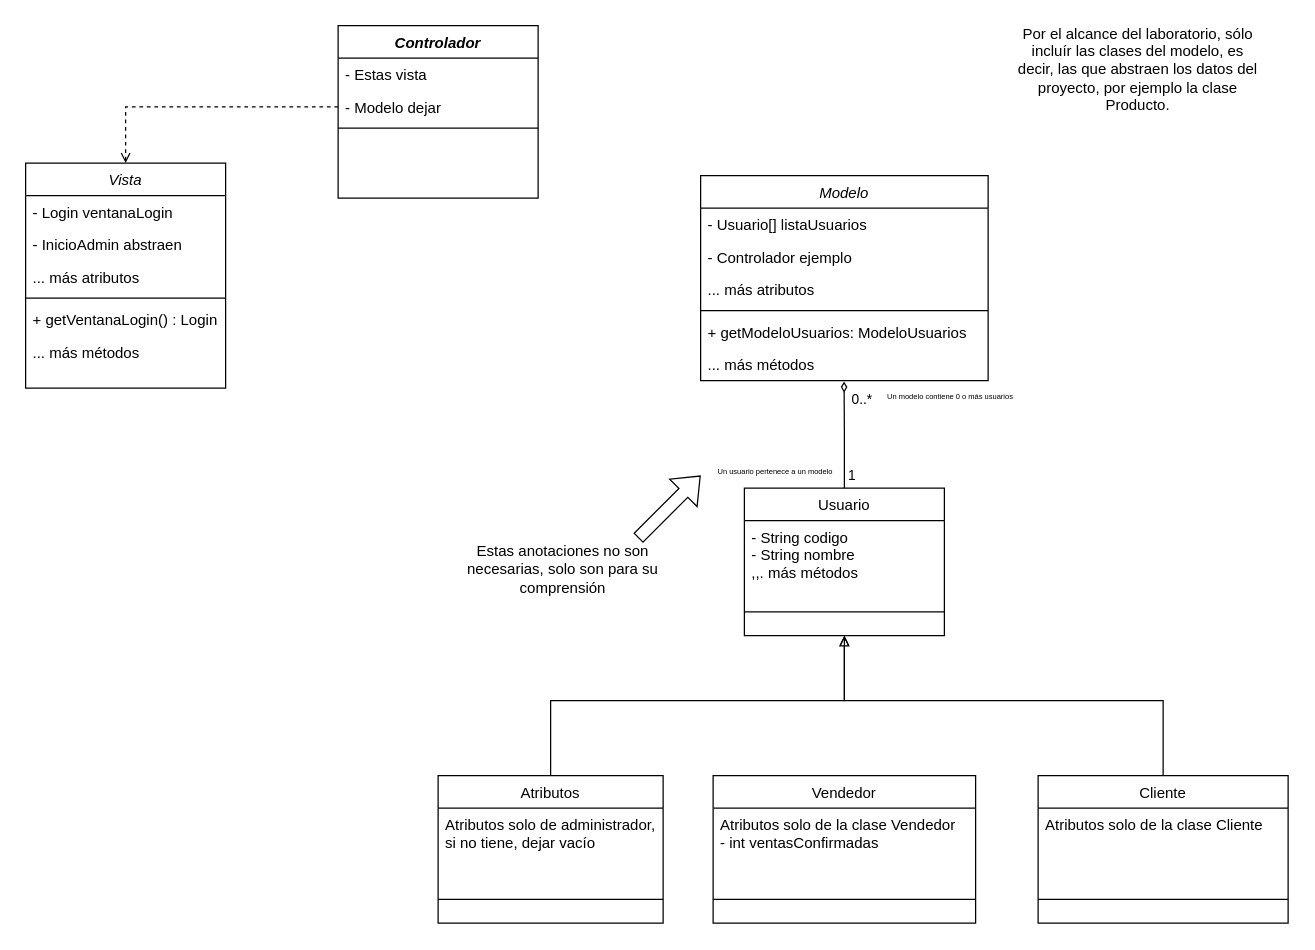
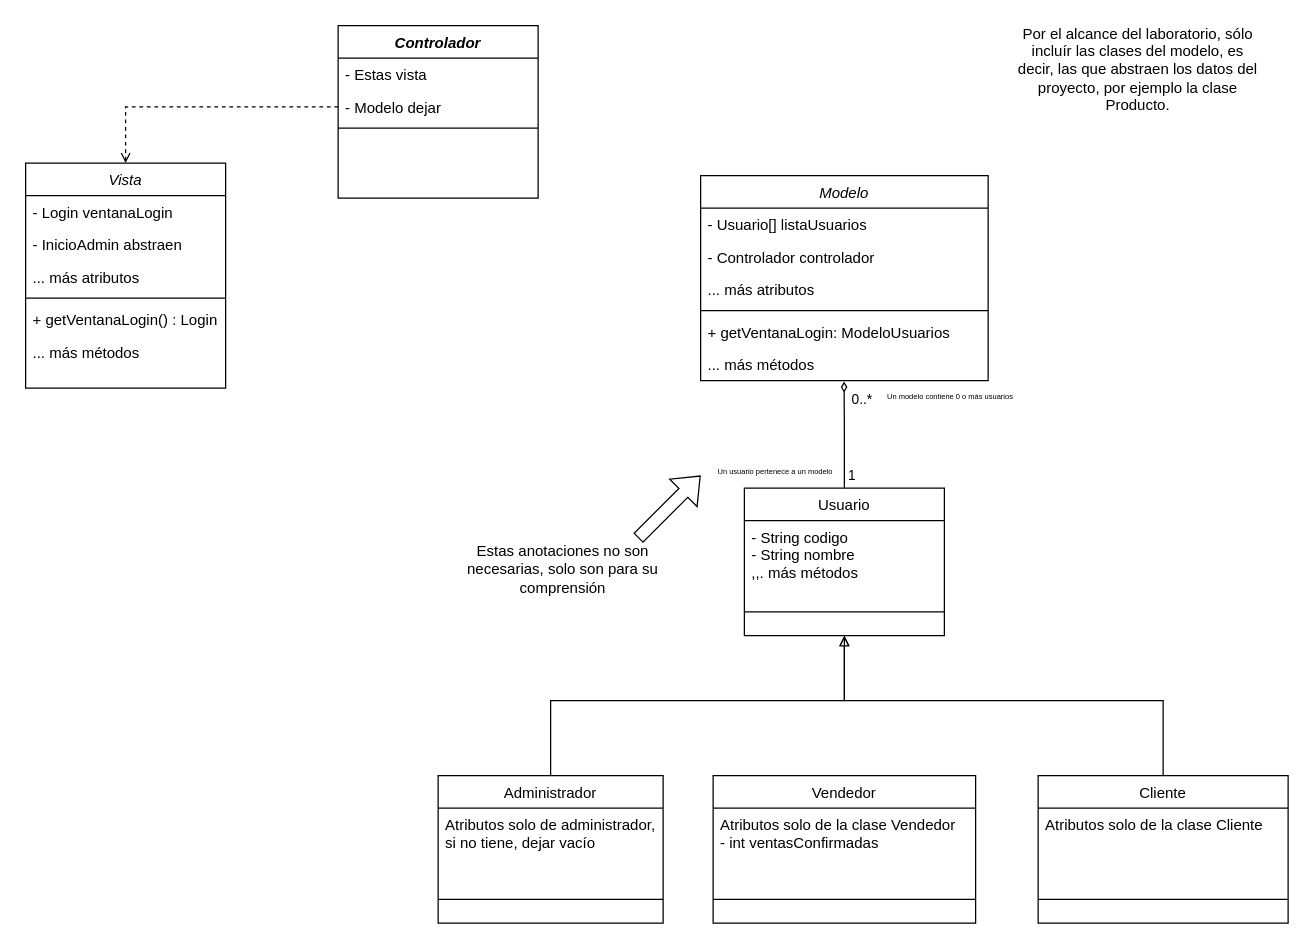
  <mxCell id="0" />
  <mxCell id="1" parent="0" />
  <mxCell id="2" value="Controlador" style="swimlane;fontStyle=3;align=center;verticalAlign=top;childLayout=stackLayout;horizontal=1;startSize=26;horizontalStack=0;resizeParent=1;resizeLast=0;collapsible=1;marginBottom=0;rounded=0;shadow=0;strokeWidth=1;" parent="1" vertex="1"><mxGeometry x="270" y="20" width="160" height="138" as="geometry"><mxRectangle x="230" y="140" width="160" height="26" as="alternateBounds" /></mxGeometry></mxCell>
  <mxCell id="3" value="- Estas vista" style="text;align=left;verticalAlign=top;spacingLeft=4;spacingRight=4;overflow=hidden;rotatable=0;points=[[0,0.5],[1,0.5]];portConstraint=eastwest;" parent="2" vertex="1"><mxGeometry y="26" width="160" height="26" as="geometry" /></mxCell>
  <mxCell id="4" value="- Modelo dejar" style="text;align=left;verticalAlign=top;spacingLeft=4;spacingRight=4;overflow=hidden;rotatable=0;points=[[0,0.5],[1,0.5]];portConstraint=eastwest;rounded=0;shadow=0;html=0;" parent="2" vertex="1"><mxGeometry y="52" width="160" height="26" as="geometry" /></mxCell>
  <mxCell id="5" value="" style="line;html=1;strokeWidth=1;align=left;verticalAlign=middle;spacingTop=-1;spacingLeft=3;spacingRight=3;rotatable=0;labelPosition=right;points=[];portConstraint=eastwest;" parent="2" vertex="1"><mxGeometry y="78" width="160" height="8" as="geometry" /></mxCell>
  <mxCell id="6" value="Usuario" style="swimlane;fontStyle=0;align=center;verticalAlign=top;childLayout=stackLayout;horizontal=1;startSize=26;horizontalStack=0;resizeParent=1;resizeLast=0;collapsible=1;marginBottom=0;rounded=0;shadow=0;strokeWidth=1;" parent="1" vertex="1"><mxGeometry x="595" y="390" width="160" height="118" as="geometry"><mxRectangle x="340" y="380" width="170" height="26" as="alternateBounds" /></mxGeometry></mxCell>
  <mxCell id="7" value="- String codigo&#10;- String nombre&#10;,,. más métodos" style="text;align=left;verticalAlign=top;spacingLeft=4;spacingRight=4;overflow=hidden;rotatable=0;points=[[0,0.5],[1,0.5]];portConstraint=eastwest;" parent="6" vertex="1"><mxGeometry y="26" width="160" height="54" as="geometry" /></mxCell>
  <mxCell id="8" value="" style="line;html=1;strokeWidth=1;align=left;verticalAlign=middle;spacingTop=-1;spacingLeft=3;spacingRight=3;rotatable=0;labelPosition=right;points=[];portConstraint=eastwest;" parent="6" vertex="1"><mxGeometry y="80" width="160" height="38" as="geometry" /></mxCell>
  <mxCell id="9" value="Vista" style="swimlane;fontStyle=2;align=center;verticalAlign=top;childLayout=stackLayout;horizontal=1;startSize=26;horizontalStack=0;resizeParent=1;resizeLast=0;collapsible=1;marginBottom=0;rounded=0;shadow=0;strokeWidth=1;" parent="1" vertex="1"><mxGeometry x="20" y="130" width="160" height="180" as="geometry"><mxRectangle x="230" y="140" width="160" height="26" as="alternateBounds" /></mxGeometry></mxCell>
  <mxCell id="10" value="- Login ventanaLogin" style="text;align=left;verticalAlign=top;spacingLeft=4;spacingRight=4;overflow=hidden;rotatable=0;points=[[0,0.5],[1,0.5]];portConstraint=eastwest;" parent="9" vertex="1"><mxGeometry y="26" width="160" height="26" as="geometry" /></mxCell>
  <mxCell id="11" value="- InicioAdmin abstraen" style="text;align=left;verticalAlign=top;spacingLeft=4;spacingRight=4;overflow=hidden;rotatable=0;points=[[0,0.5],[1,0.5]];portConstraint=eastwest;rounded=0;shadow=0;html=0;" parent="9" vertex="1"><mxGeometry y="52" width="160" height="26" as="geometry" /></mxCell>
  <mxCell id="12" value="... más atributos" style="text;align=left;verticalAlign=top;spacingLeft=4;spacingRight=4;overflow=hidden;rotatable=0;points=[[0,0.5],[1,0.5]];portConstraint=eastwest;rounded=0;shadow=0;html=0;" parent="9" vertex="1"><mxGeometry y="78" width="160" height="26" as="geometry" /></mxCell>
  <mxCell id="13" value="" style="line;html=1;strokeWidth=1;align=left;verticalAlign=middle;spacingTop=-1;spacingLeft=3;spacingRight=3;rotatable=0;labelPosition=right;points=[];portConstraint=eastwest;" parent="9" vertex="1"><mxGeometry y="104" width="160" height="8" as="geometry" /></mxCell>
  <mxCell id="14" value="+ getVentanaLogin() : Login&#10;" style="text;align=left;verticalAlign=top;spacingLeft=4;spacingRight=4;overflow=hidden;rotatable=0;points=[[0,0.5],[1,0.5]];portConstraint=eastwest;" vertex="1" parent="9"><mxGeometry y="112" width="160" height="26" as="geometry" /></mxCell>
  <mxCell id="15" value="... más métodos" style="text;align=left;verticalAlign=top;spacingLeft=4;spacingRight=4;overflow=hidden;rotatable=0;points=[[0,0.5],[1,0.5]];portConstraint=eastwest;" parent="9" vertex="1"><mxGeometry y="138" width="160" height="42" as="geometry" /></mxCell>
  <mxCell id="16" value="Modelo" style="swimlane;fontStyle=2;align=center;verticalAlign=top;childLayout=stackLayout;horizontal=1;startSize=26;horizontalStack=0;resizeParent=1;resizeLast=0;collapsible=1;marginBottom=0;rounded=0;shadow=0;strokeWidth=1;" parent="1" vertex="1"><mxGeometry x="560" y="140" width="230" height="164" as="geometry"><mxRectangle x="230" y="140" width="160" height="26" as="alternateBounds" /></mxGeometry></mxCell>
  <mxCell id="17" value="- Usuario[] listaUsuarios" style="text;align=left;verticalAlign=top;spacingLeft=4;spacingRight=4;overflow=hidden;rotatable=0;points=[[0,0.5],[1,0.5]];portConstraint=eastwest;" parent="16" vertex="1"><mxGeometry y="26" width="230" height="26" as="geometry" /></mxCell>
- <mxCell id="18" value="- Controlador ejemplo" style="text;align=left;verticalAlign=top;spacingLeft=4;spacingRight=4;overflow=hidden;rotatable=0;points=[[0,0.5],[1,0.5]];portConstraint=eastwest;rounded=0;shadow=0;html=0;" parent="16" vertex="1"><mxGeometry y="52" width="230" height="26" as="geometry" /></mxCell>
+ <mxCell id="18" value="- Controlador controlador" style="text;align=left;verticalAlign=top;spacingLeft=4;spacingRight=4;overflow=hidden;rotatable=0;points=[[0,0.5],[1,0.5]];portConstraint=eastwest;rounded=0;shadow=0;html=0;" parent="16" vertex="1"><mxGeometry y="52" width="230" height="26" as="geometry" /></mxCell>
  <mxCell id="19" value="... más atributos" style="text;align=left;verticalAlign=top;spacingLeft=4;spacingRight=4;overflow=hidden;rotatable=0;points=[[0,0.5],[1,0.5]];portConstraint=eastwest;rounded=0;shadow=0;html=0;" parent="16" vertex="1"><mxGeometry y="78" width="230" height="26" as="geometry" /></mxCell>
  <mxCell id="20" value="" style="line;html=1;strokeWidth=1;align=left;verticalAlign=middle;spacingTop=-1;spacingLeft=3;spacingRight=3;rotatable=0;labelPosition=right;points=[];portConstraint=eastwest;" parent="16" vertex="1"><mxGeometry y="104" width="230" height="8" as="geometry" /></mxCell>
- <mxCell id="21" value="+ getModeloUsuarios: ModeloUsuarios" style="text;align=left;verticalAlign=top;spacingLeft=4;spacingRight=4;overflow=hidden;rotatable=0;points=[[0,0.5],[1,0.5]];portConstraint=eastwest;" parent="16" vertex="1"><mxGeometry y="112" width="230" height="26" as="geometry" /></mxCell>
+ <mxCell id="21" value="+ getVentanaLogin: ModeloUsuarios" style="text;align=left;verticalAlign=top;spacingLeft=4;spacingRight=4;overflow=hidden;rotatable=0;points=[[0,0.5],[1,0.5]];portConstraint=eastwest;" parent="16" vertex="1"><mxGeometry y="112" width="230" height="26" as="geometry" /></mxCell>
  <mxCell id="22" value="... más métodos" style="text;align=left;verticalAlign=top;spacingLeft=4;spacingRight=4;overflow=hidden;rotatable=0;points=[[0,0.5],[1,0.5]];portConstraint=eastwest;" vertex="1" parent="16"><mxGeometry y="138" width="230" height="26" as="geometry" /></mxCell>
  <mxCell id="23" style="edgeStyle=orthogonalEdgeStyle;rounded=0;orthogonalLoop=1;jettySize=auto;html=1;entryX=0.5;entryY=0;entryDx=0;entryDy=0;endArrow=open;endFill=0;dashed=1;" parent="1" source="4" target="9" edge="1"><mxGeometry relative="1" as="geometry" /></mxCell>
  <mxCell id="24" style="edgeStyle=orthogonalEdgeStyle;rounded=0;orthogonalLoop=1;jettySize=auto;html=1;endArrow=diamondThin;endFill=0;entryX=0.499;entryY=1.026;entryDx=0;entryDy=0;entryPerimeter=0;" parent="1" source="6" target="22" edge="1"><mxGeometry relative="1" as="geometry"><mxPoint x="680" y="310" as="targetPoint" /><Array as="points" /></mxGeometry></mxCell>
  <mxCell id="25" value="1" style="edgeLabel;html=1;align=center;verticalAlign=middle;resizable=0;points=[];" vertex="1" connectable="0" parent="24"><mxGeometry x="-0.732" y="-5" relative="1" as="geometry"><mxPoint as="offset" /></mxGeometry></mxCell>
  <mxCell id="26" value="0..*" style="edgeLabel;html=1;align=center;verticalAlign=middle;resizable=0;points=[];" vertex="1" connectable="0" parent="24"><mxGeometry x="0.678" y="-3" relative="1" as="geometry"><mxPoint x="11" as="offset" /></mxGeometry></mxCell>
  <mxCell id="27" style="edgeStyle=orthogonalEdgeStyle;rounded=0;orthogonalLoop=1;jettySize=auto;html=1;exitX=0.5;exitY=0;exitDx=0;exitDy=0;entryX=0.5;entryY=1;entryDx=0;entryDy=0;endArrow=open;endFill=0;" edge="1" parent="1" source="28" target="6"><mxGeometry relative="1" as="geometry"><Array as="points"><mxPoint x="440" y="560" /><mxPoint x="675" y="560" /></Array></mxGeometry></mxCell>
- <mxCell id="28" value="Atributos" style="swimlane;fontStyle=0;align=center;verticalAlign=top;childLayout=stackLayout;horizontal=1;startSize=26;horizontalStack=0;resizeParent=1;resizeLast=0;collapsible=1;marginBottom=0;rounded=0;shadow=0;strokeWidth=1;" parent="1" vertex="1"><mxGeometry x="350" y="620" width="180" height="118" as="geometry"><mxRectangle x="340" y="380" width="170" height="26" as="alternateBounds" /></mxGeometry></mxCell>
+ <mxCell id="28" value="Administrador" style="swimlane;fontStyle=0;align=center;verticalAlign=top;childLayout=stackLayout;horizontal=1;startSize=26;horizontalStack=0;resizeParent=1;resizeLast=0;collapsible=1;marginBottom=0;rounded=0;shadow=0;strokeWidth=1;" parent="1" vertex="1"><mxGeometry x="350" y="620" width="180" height="118" as="geometry"><mxRectangle x="340" y="380" width="170" height="26" as="alternateBounds" /></mxGeometry></mxCell>
  <mxCell id="29" value="Atributos solo de administrador, &#10;si no tiene, dejar vacío&#10;" style="text;align=left;verticalAlign=top;spacingLeft=4;spacingRight=4;overflow=hidden;rotatable=0;points=[[0,0.5],[1,0.5]];portConstraint=eastwest;" parent="28" vertex="1"><mxGeometry y="26" width="180" height="54" as="geometry" /></mxCell>
  <mxCell id="30" value="" style="line;html=1;strokeWidth=1;align=left;verticalAlign=middle;spacingTop=-1;spacingLeft=3;spacingRight=3;rotatable=0;labelPosition=right;points=[];portConstraint=eastwest;" parent="28" vertex="1"><mxGeometry y="80" width="180" height="38" as="geometry" /></mxCell>
  <mxCell id="31" value="Vendedor" style="swimlane;fontStyle=0;align=center;verticalAlign=top;childLayout=stackLayout;horizontal=1;startSize=26;horizontalStack=0;resizeParent=1;resizeLast=0;collapsible=1;marginBottom=0;rounded=0;shadow=0;strokeWidth=1;" parent="1" vertex="1"><mxGeometry x="570" y="620" width="210" height="118" as="geometry"><mxRectangle x="340" y="380" width="170" height="26" as="alternateBounds" /></mxGeometry></mxCell>
  <mxCell id="32" value="Atributos solo de la clase Vendedor&#10;- int ventasConfirmadas" style="text;align=left;verticalAlign=top;spacingLeft=4;spacingRight=4;overflow=hidden;rotatable=0;points=[[0,0.5],[1,0.5]];portConstraint=eastwest;" parent="31" vertex="1"><mxGeometry y="26" width="210" height="54" as="geometry" /></mxCell>
  <mxCell id="33" value="" style="line;html=1;strokeWidth=1;align=left;verticalAlign=middle;spacingTop=-1;spacingLeft=3;spacingRight=3;rotatable=0;labelPosition=right;points=[];portConstraint=eastwest;" parent="31" vertex="1"><mxGeometry y="80" width="210" height="38" as="geometry" /></mxCell>
  <mxCell id="34" style="edgeStyle=orthogonalEdgeStyle;rounded=0;orthogonalLoop=1;jettySize=auto;html=1;exitX=0.5;exitY=0;exitDx=0;exitDy=0;entryX=0.5;entryY=1;entryDx=0;entryDy=0;endArrow=block;endFill=0;" edge="1" parent="1" source="35" target="6"><mxGeometry relative="1" as="geometry"><Array as="points"><mxPoint x="930" y="560" /><mxPoint x="675" y="560" /></Array></mxGeometry></mxCell>
  <mxCell id="35" value="Cliente" style="swimlane;fontStyle=0;align=center;verticalAlign=top;childLayout=stackLayout;horizontal=1;startSize=26;horizontalStack=0;resizeParent=1;resizeLast=0;collapsible=1;marginBottom=0;rounded=0;shadow=0;strokeWidth=1;" parent="1" vertex="1"><mxGeometry x="830" y="620" width="200" height="118" as="geometry"><mxRectangle x="340" y="380" width="170" height="26" as="alternateBounds" /></mxGeometry></mxCell>
  <mxCell id="36" value="Atributos solo de la clase Cliente" style="text;align=left;verticalAlign=top;spacingLeft=4;spacingRight=4;overflow=hidden;rotatable=0;points=[[0,0.5],[1,0.5]];portConstraint=eastwest;" parent="35" vertex="1"><mxGeometry y="26" width="200" height="54" as="geometry" /></mxCell>
  <mxCell id="37" value="" style="line;html=1;strokeWidth=1;align=left;verticalAlign=middle;spacingTop=-1;spacingLeft=3;spacingRight=3;rotatable=0;labelPosition=right;points=[];portConstraint=eastwest;" parent="35" vertex="1"><mxGeometry y="80" width="200" height="38" as="geometry" /></mxCell>
  <mxCell id="38" value="Por el alcance del laboratorio, sólo incluír las clases del modelo, es decir, las que abstraen los datos del proyecto, por ejemplo la clase Producto." style="text;html=1;align=center;verticalAlign=middle;whiteSpace=wrap;rounded=0;" vertex="1" parent="1"><mxGeometry x="810" y="40" width="200" height="30" as="geometry" /></mxCell>
  <mxCell id="39" value="&lt;font style=&quot;font-size: 6px;&quot;&gt;Un modelo contiene 0 o más usuarios&lt;/font&gt;" style="text;html=1;align=center;verticalAlign=middle;whiteSpace=wrap;rounded=0;" vertex="1" parent="1"><mxGeometry x="700" y="310" width="120" height="10" as="geometry" /></mxCell>
  <mxCell id="40" value="&lt;font style=&quot;font-size: 6px;&quot;&gt;Un usuario pertenece a un modelo&lt;/font&gt;" style="text;html=1;align=center;verticalAlign=middle;whiteSpace=wrap;rounded=0;" vertex="1" parent="1"><mxGeometry x="570" y="370" width="100" height="10" as="geometry" /></mxCell>
  <mxCell id="41" value="" style="shape=flexArrow;endArrow=classic;html=1;rounded=0;" edge="1" parent="1"><mxGeometry width="50" height="50" relative="1" as="geometry"><mxPoint x="510" y="430" as="sourcePoint" /><mxPoint x="560" y="380" as="targetPoint" /></mxGeometry></mxCell>
  <mxCell id="42" value="Estas anotaciones no son necesarias, solo son para su comprensión" style="text;html=1;align=center;verticalAlign=middle;whiteSpace=wrap;rounded=0;" vertex="1" parent="1"><mxGeometry x="370" y="440" width="160" height="30" as="geometry" /></mxCell>
